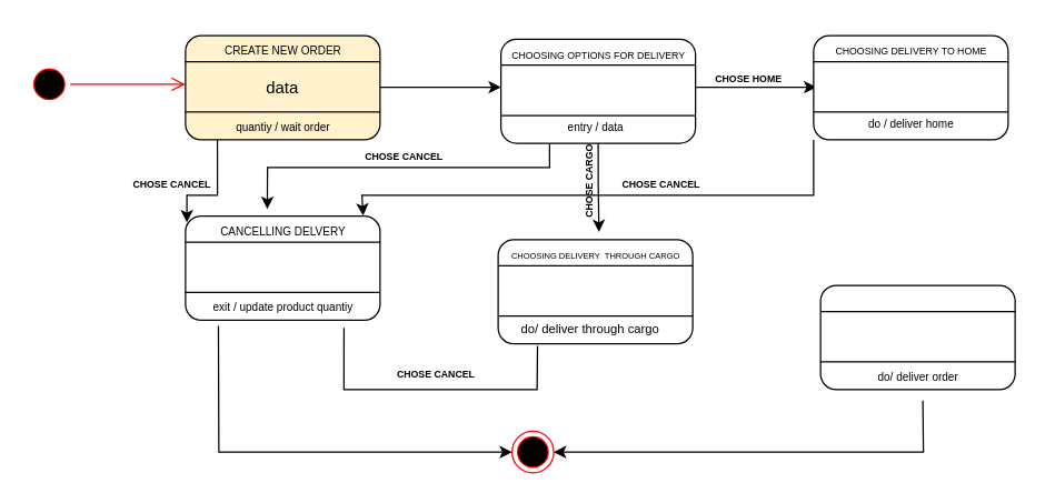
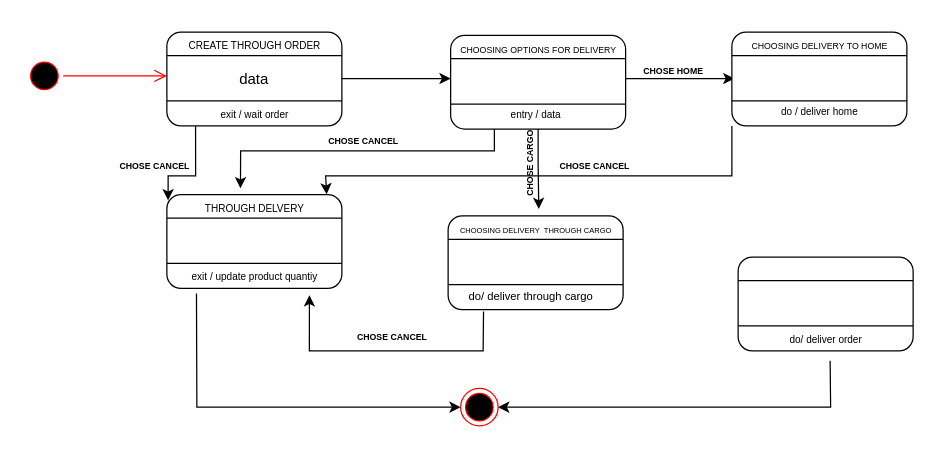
  <mxCell id="0" />
  <mxCell id="1" parent="0" />
  <mxCell id="2" value="" style="ellipse;html=1;shape=endState;fillColor=#000000;strokeColor=#ff0000;" vertex="1" parent="1"><mxGeometry x="368" y="310" width="30" height="30" as="geometry" /></mxCell>
  <mxCell id="3" value="" style="ellipse;html=1;shape=startState;fillColor=#000000;strokeColor=#ff0000;" vertex="1" parent="1"><mxGeometry x="20" y="45" width="30" height="30" as="geometry" /></mxCell>
  <mxCell id="4" value="" style="edgeStyle=orthogonalEdgeStyle;html=1;verticalAlign=bottom;endArrow=open;endSize=8;strokeColor=#ff0000;rounded=0;" edge="1" source="3" parent="1"><mxGeometry relative="1" as="geometry"><mxPoint x="133" y="60" as="targetPoint" /><Array as="points"><mxPoint x="80" y="60" /><mxPoint x="80" y="60" /></Array></mxGeometry></mxCell>
- <mxCell id="5" value="data" style="rounded=1;whiteSpace=wrap;html=1;fillColor=#fff2cc;" vertex="1" parent="1"><mxGeometry x="133" y="25" width="140" height="75" as="geometry" /></mxCell>
+ <mxCell id="5" value="data" style="rounded=1;whiteSpace=wrap;html=1;" vertex="1" parent="1"><mxGeometry x="133" y="25" width="140" height="75" as="geometry" /></mxCell>
  <mxCell id="6" value="" style="endArrow=none;html=1;rounded=0;exitX=0;exitY=0.25;exitDx=0;exitDy=0;entryX=1;entryY=0.25;entryDx=0;entryDy=0;" edge="1" parent="1" source="5" target="5"><mxGeometry width="50" height="50" relative="1" as="geometry"><mxPoint x="193" y="67" as="sourcePoint" /><mxPoint x="243" y="17" as="targetPoint" /></mxGeometry></mxCell>
  <mxCell id="7" value="" style="endArrow=none;html=1;rounded=0;exitX=0;exitY=0.25;exitDx=0;exitDy=0;entryX=1;entryY=0.25;entryDx=0;entryDy=0;" edge="1" parent="1"><mxGeometry width="50" height="50" relative="1" as="geometry"><mxPoint x="133" y="80" as="sourcePoint" /><mxPoint x="273" y="80" as="targetPoint" /></mxGeometry></mxCell>
- <mxCell id="8" value="&lt;font style=&quot;font-size: 8px;&quot;&gt;CREATE NEW ORDER&lt;/font&gt;" style="text;html=1;align=center;verticalAlign=middle;resizable=0;points=[];autosize=1;strokeColor=none;fillColor=none;" vertex="1" parent="1"><mxGeometry x="148" y="20" width="110" height="30" as="geometry" /></mxCell>
- <mxCell id="9" value="&lt;font style=&quot;font-size: 8px;&quot;&gt;quantiy / wait order&lt;/font&gt;" style="text;html=1;align=center;verticalAlign=middle;resizable=0;points=[];autosize=1;strokeColor=none;fillColor=none;" vertex="1" parent="1"><mxGeometry x="163" y="75" width="80" height="30" as="geometry" /></mxCell>
+ <mxCell id="8" value="&lt;font style=&quot;font-size: 8px;&quot;&gt;CREATE THROUGH ORDER&lt;/font&gt;" style="text;html=1;align=center;verticalAlign=middle;resizable=0;points=[];autosize=1;strokeColor=none;fillColor=none;" vertex="1" parent="1"><mxGeometry x="148" y="20" width="110" height="30" as="geometry" /></mxCell>
+ <mxCell id="9" value="&lt;font style=&quot;font-size: 8px;&quot;&gt;exit / wait order&lt;/font&gt;" style="text;html=1;align=center;verticalAlign=middle;resizable=0;points=[];autosize=1;strokeColor=none;fillColor=none;" vertex="1" parent="1"><mxGeometry x="163" y="75" width="80" height="30" as="geometry" /></mxCell>
  <mxCell id="10" value="" style="endArrow=classic;html=1;rounded=0;fontSize=8;" edge="1" parent="1"><mxGeometry width="50" height="50" relative="1" as="geometry"><mxPoint x="273" y="62.16" as="sourcePoint" /><mxPoint x="360" y="62.16" as="targetPoint" /></mxGeometry></mxCell>
  <mxCell id="11" value="" style="rounded=1;whiteSpace=wrap;html=1;" vertex="1" parent="1"><mxGeometry x="360" y="27.5" width="140" height="75" as="geometry" /></mxCell>
  <mxCell id="12" value="" style="endArrow=none;html=1;rounded=0;exitX=0;exitY=0.25;exitDx=0;exitDy=0;entryX=1;entryY=0.25;entryDx=0;entryDy=0;" edge="1" parent="1" source="11" target="11"><mxGeometry width="50" height="50" relative="1" as="geometry"><mxPoint x="420" y="69.5" as="sourcePoint" /><mxPoint x="470" y="19.5" as="targetPoint" /></mxGeometry></mxCell>
  <mxCell id="13" value="" style="endArrow=none;html=1;rounded=0;exitX=0;exitY=0.25;exitDx=0;exitDy=0;entryX=1;entryY=0.25;entryDx=0;entryDy=0;" edge="1" parent="1"><mxGeometry width="50" height="50" relative="1" as="geometry"><mxPoint x="360" y="82.5" as="sourcePoint" /><mxPoint x="500" y="82.5" as="targetPoint" /></mxGeometry></mxCell>
  <mxCell id="14" value="&lt;font style=&quot;font-size: 7px;&quot;&gt;CHOOSING OPTIONS FOR DELIVERY&lt;/font&gt;" style="text;html=1;align=center;verticalAlign=middle;resizable=0;points=[];autosize=1;strokeColor=none;fillColor=none;" vertex="1" parent="1"><mxGeometry x="355" y="22.5" width="150" height="30" as="geometry" /></mxCell>
  <mxCell id="15" value="" style="endArrow=classic;html=1;rounded=0;fontSize=8;" edge="1" parent="1"><mxGeometry width="50" height="50" relative="1" as="geometry"><mxPoint x="500" y="62.16" as="sourcePoint" /><mxPoint x="587" y="62.16" as="targetPoint" /></mxGeometry></mxCell>
  <mxCell id="16" value="" style="rounded=1;whiteSpace=wrap;html=1;" vertex="1" parent="1"><mxGeometry x="585" y="25" width="140" height="75" as="geometry" /></mxCell>
  <mxCell id="17" value="" style="endArrow=none;html=1;rounded=0;exitX=0;exitY=0.25;exitDx=0;exitDy=0;entryX=1;entryY=0.25;entryDx=0;entryDy=0;" edge="1" parent="1" source="16" target="16"><mxGeometry width="50" height="50" relative="1" as="geometry"><mxPoint x="645" y="67" as="sourcePoint" /><mxPoint x="695" y="17" as="targetPoint" /></mxGeometry></mxCell>
  <mxCell id="18" value="" style="endArrow=none;html=1;rounded=0;exitX=0;exitY=0.25;exitDx=0;exitDy=0;entryX=1;entryY=0.25;entryDx=0;entryDy=0;" edge="1" parent="1"><mxGeometry width="50" height="50" relative="1" as="geometry"><mxPoint x="585" y="80" as="sourcePoint" /><mxPoint x="725" y="80" as="targetPoint" /></mxGeometry></mxCell>
  <mxCell id="19" value="&lt;span style=&quot;font-size: 7px;&quot;&gt;CHOOSING DELIVERY TO HOME&lt;/span&gt;" style="text;html=1;align=center;verticalAlign=middle;resizable=0;points=[];autosize=1;strokeColor=none;fillColor=none;" vertex="1" parent="1"><mxGeometry x="590" y="20" width="130" height="30" as="geometry" /></mxCell>
  <mxCell id="20" value="&lt;span style=&quot;font-size: 8px;&quot;&gt;do / deliver home&lt;/span&gt;" style="text;html=1;align=center;verticalAlign=middle;resizable=0;points=[];autosize=1;strokeColor=none;fillColor=none;" vertex="1" parent="1"><mxGeometry x="615" y="72.5" width="80" height="30" as="geometry" /></mxCell>
  <mxCell id="21" value="&lt;b&gt;CHOSE HOME&lt;/b&gt;" style="text;html=1;align=center;verticalAlign=middle;resizable=0;points=[];autosize=1;strokeColor=none;fillColor=none;fontSize=7;" vertex="1" parent="1"><mxGeometry x="503" y="47" width="70" height="20" as="geometry" /></mxCell>
  <mxCell id="22" value="" style="rounded=1;whiteSpace=wrap;html=1;" vertex="1" parent="1"><mxGeometry x="133" y="155" width="140" height="75" as="geometry" /></mxCell>
  <mxCell id="23" value="" style="endArrow=none;html=1;rounded=0;exitX=0;exitY=0.25;exitDx=0;exitDy=0;entryX=1;entryY=0.25;entryDx=0;entryDy=0;" edge="1" parent="1" source="22" target="22"><mxGeometry width="50" height="50" relative="1" as="geometry"><mxPoint x="193" y="197" as="sourcePoint" /><mxPoint x="243" y="147" as="targetPoint" /></mxGeometry></mxCell>
  <mxCell id="24" value="" style="endArrow=none;html=1;rounded=0;exitX=0;exitY=0.25;exitDx=0;exitDy=0;entryX=1;entryY=0.25;entryDx=0;entryDy=0;" edge="1" parent="1"><mxGeometry width="50" height="50" relative="1" as="geometry"><mxPoint x="133" y="210" as="sourcePoint" /><mxPoint x="273" y="210" as="targetPoint" /></mxGeometry></mxCell>
- <mxCell id="25" value="&lt;font style=&quot;font-size: 8px;&quot;&gt;CANCELLING DELVERY&lt;/font&gt;" style="text;html=1;align=center;verticalAlign=middle;resizable=0;points=[];autosize=1;strokeColor=none;fillColor=none;" vertex="1" parent="1"><mxGeometry x="148" y="150" width="110" height="30" as="geometry" /></mxCell>
+ <mxCell id="25" value="&lt;font style=&quot;font-size: 8px;&quot;&gt;THROUGH DELVERY&lt;/font&gt;" style="text;html=1;align=center;verticalAlign=middle;resizable=0;points=[];autosize=1;strokeColor=none;fillColor=none;" vertex="1" parent="1"><mxGeometry x="148" y="150" width="110" height="30" as="geometry" /></mxCell>
  <mxCell id="26" value="&lt;font style=&quot;font-size: 8px;&quot;&gt;exit / update product quantiy&lt;/font&gt;" style="text;html=1;align=center;verticalAlign=middle;resizable=0;points=[];autosize=1;strokeColor=none;fillColor=none;" vertex="1" parent="1"><mxGeometry x="143" y="205" width="120" height="30" as="geometry" /></mxCell>
  <mxCell id="27" value="" style="endArrow=classic;html=1;rounded=0;fontSize=7;exitX=0.164;exitY=1.004;exitDx=0;exitDy=0;exitPerimeter=0;entryX=0.007;entryY=0.061;entryDx=0;entryDy=0;entryPerimeter=0;" edge="1" parent="1" source="5" target="22"><mxGeometry width="50" height="50" relative="1" as="geometry"><mxPoint x="350" y="190" as="sourcePoint" /><mxPoint x="400" y="140" as="targetPoint" /><Array as="points"><mxPoint x="156" y="140" /><mxPoint x="134" y="140" /></Array></mxGeometry></mxCell>
  <mxCell id="28" value="" style="endArrow=classic;html=1;rounded=0;fontSize=7;exitX=0.25;exitY=1;exitDx=0;exitDy=0;entryX=0.399;entryY=-0.002;entryDx=0;entryDy=0;entryPerimeter=0;" edge="1" parent="1" source="11" target="25"><mxGeometry width="50" height="50" relative="1" as="geometry"><mxPoint x="165.96" y="110.3" as="sourcePoint" /><mxPoint x="143.98" y="169.575" as="targetPoint" /><Array as="points"><mxPoint x="395" y="120" /><mxPoint x="192" y="120" /></Array></mxGeometry></mxCell>
  <mxCell id="29" value="&lt;b&gt;CHOSE CANCEL&lt;/b&gt;" style="text;html=1;align=center;verticalAlign=middle;resizable=0;points=[];autosize=1;strokeColor=none;fillColor=none;fontSize=7;" vertex="1" parent="1"><mxGeometry x="250" y="102.5" width="80" height="20" as="geometry" /></mxCell>
  <mxCell id="30" value="&lt;b&gt;CHOSE CANCEL&lt;/b&gt;" style="text;html=1;align=center;verticalAlign=middle;resizable=0;points=[];autosize=1;strokeColor=none;fillColor=none;fontSize=7;" vertex="1" parent="1"><mxGeometry x="83" y="122.5" width="80" height="20" as="geometry" /></mxCell>
  <mxCell id="31" value="" style="endArrow=classic;html=1;rounded=0;fontSize=7;exitX=0;exitY=1;exitDx=0;exitDy=0;entryX=0.913;entryY=-0.003;entryDx=0;entryDy=0;entryPerimeter=0;" edge="1" parent="1" source="16" target="22"><mxGeometry width="50" height="50" relative="1" as="geometry"><mxPoint x="615" y="102.5" as="sourcePoint" /><mxPoint x="410" y="190" as="targetPoint" /><Array as="points"><mxPoint x="585" y="140" /><mxPoint x="260" y="140" /></Array></mxGeometry></mxCell>
  <mxCell id="32" value="&lt;b&gt;CHOSE CANCEL&lt;/b&gt;" style="text;html=1;align=center;verticalAlign=middle;resizable=0;points=[];autosize=1;strokeColor=none;fillColor=none;fontSize=7;" vertex="1" parent="1"><mxGeometry x="435" y="122.5" width="80" height="20" as="geometry" /></mxCell>
  <mxCell id="33" value="" style="rounded=1;whiteSpace=wrap;html=1;" vertex="1" parent="1"><mxGeometry x="358" y="172" width="140" height="75" as="geometry" /></mxCell>
  <mxCell id="34" value="" style="endArrow=none;html=1;rounded=0;exitX=0;exitY=0.25;exitDx=0;exitDy=0;entryX=1;entryY=0.25;entryDx=0;entryDy=0;" edge="1" parent="1" source="33" target="33"><mxGeometry width="50" height="50" relative="1" as="geometry"><mxPoint x="418" y="214" as="sourcePoint" /><mxPoint x="468" y="164" as="targetPoint" /></mxGeometry></mxCell>
  <mxCell id="35" value="" style="endArrow=none;html=1;rounded=0;exitX=0;exitY=0.25;exitDx=0;exitDy=0;entryX=1;entryY=0.25;entryDx=0;entryDy=0;" edge="1" parent="1"><mxGeometry width="50" height="50" relative="1" as="geometry"><mxPoint x="358" y="227" as="sourcePoint" /><mxPoint x="498" y="227" as="targetPoint" /></mxGeometry></mxCell>
  <mxCell id="36" value="&lt;font style=&quot;font-size: 6px;&quot;&gt;CHOOSING DELIVERY&amp;nbsp; THROUGH CARGO&lt;/font&gt;" style="text;html=1;align=center;verticalAlign=middle;resizable=0;points=[];autosize=1;strokeColor=none;fillColor=none;" vertex="1" parent="1"><mxGeometry x="358" y="167" width="140" height="30" as="geometry" /></mxCell>
  <mxCell id="37" value="" style="endArrow=classic;html=1;rounded=0;fontSize=7;exitX=0.5;exitY=1;exitDx=0;exitDy=0;entryX=0.518;entryY=-0.017;entryDx=0;entryDy=0;entryPerimeter=0;" edge="1" parent="1" source="11" target="36"><mxGeometry width="50" height="50" relative="1" as="geometry"><mxPoint x="405" y="112.5" as="sourcePoint" /><mxPoint x="201.89" y="159.94" as="targetPoint" /><Array as="points"><mxPoint x="430" y="130" /></Array></mxGeometry></mxCell>
  <mxCell id="38" value="&lt;font style=&quot;font-size: 8px;&quot;&gt;entry / data&lt;/font&gt;" style="text;html=1;align=center;verticalAlign=middle;resizable=0;points=[];autosize=1;strokeColor=none;fillColor=none;" vertex="1" parent="1"><mxGeometry x="398" y="75" width="60" height="30" as="geometry" /></mxCell>
  <mxCell id="39" value="&lt;b&gt;CHOSE CARGO&lt;/b&gt;" style="text;html=1;align=center;verticalAlign=middle;resizable=0;points=[];autosize=1;strokeColor=none;fillColor=none;fontSize=7;rotation=-90;" vertex="1" parent="1"><mxGeometry x="384" y="120.5" width="80" height="20" as="geometry" /></mxCell>
  <mxCell id="40" value="&lt;font style=&quot;font-size: 9px;&quot;&gt;do/ deliver through cargo&lt;/font&gt;" style="text;html=1;align=center;verticalAlign=middle;resizable=0;points=[];autosize=1;strokeColor=none;fillColor=none;fontSize=6;" vertex="1" parent="1"><mxGeometry x="364" y="227" width="120" height="20" as="geometry" /></mxCell>
  <mxCell id="41" value="" style="endArrow=classic;html=1;rounded=0;fontSize=9;entryX=0;entryY=0.5;entryDx=0;entryDy=0;exitX=0.114;exitY=0.969;exitDx=0;exitDy=0;exitPerimeter=0;" edge="1" parent="1" source="26" target="2"><mxGeometry width="50" height="50" relative="1" as="geometry"><mxPoint x="170" y="285" as="sourcePoint" /><mxPoint x="220" y="235" as="targetPoint" /><Array as="points"><mxPoint x="157" y="325" /></Array></mxGeometry></mxCell>
  <mxCell id="42" value="" style="rounded=1;whiteSpace=wrap;html=1;" vertex="1" parent="1"><mxGeometry x="590" y="205" width="140" height="75" as="geometry" /></mxCell>
  <mxCell id="43" value="" style="endArrow=none;html=1;rounded=0;exitX=0;exitY=0.25;exitDx=0;exitDy=0;entryX=1;entryY=0.25;entryDx=0;entryDy=0;" edge="1" parent="1" source="42" target="42"><mxGeometry width="50" height="50" relative="1" as="geometry"><mxPoint x="650" y="247" as="sourcePoint" /><mxPoint x="700" y="197" as="targetPoint" /></mxGeometry></mxCell>
  <mxCell id="44" value="" style="endArrow=none;html=1;rounded=0;exitX=0;exitY=0.25;exitDx=0;exitDy=0;entryX=1;entryY=0.25;entryDx=0;entryDy=0;" edge="1" parent="1"><mxGeometry width="50" height="50" relative="1" as="geometry"><mxPoint x="590" y="260" as="sourcePoint" /><mxPoint x="730" y="260" as="targetPoint" /></mxGeometry></mxCell>
  <mxCell id="45" value="&lt;font style=&quot;font-size: 8px;&quot;&gt;do/ deliver order&lt;/font&gt;" style="text;html=1;align=center;verticalAlign=middle;resizable=0;points=[];autosize=1;strokeColor=none;fillColor=none;" vertex="1" parent="1"><mxGeometry x="620" y="255" width="80" height="30" as="geometry" /></mxCell>
  <mxCell id="46" value="" style="endArrow=classic;html=1;rounded=0;fontSize=9;entryX=1;entryY=0.5;entryDx=0;entryDy=0;exitX=0.545;exitY=1.095;exitDx=0;exitDy=0;exitPerimeter=0;" edge="1" parent="1" source="45" target="2"><mxGeometry width="50" height="50" relative="1" as="geometry"><mxPoint x="166.68" y="244.07" as="sourcePoint" /><mxPoint x="378" y="335" as="targetPoint" /><Array as="points"><mxPoint x="664" y="325" /></Array></mxGeometry></mxCell>
- <mxCell id="47" value="" style="endArrow=none;html=1;rounded=0;fontSize=9;entryX=0.867;entryY=1.015;entryDx=0;entryDy=0;entryPerimeter=0;exitX=0.186;exitY=1.078;exitDx=0;exitDy=0;exitPerimeter=0;" edge="1" parent="1" source="40" target="26"><mxGeometry width="50" height="50" relative="1" as="geometry"><mxPoint x="265" y="297" as="sourcePoint" /><mxPoint x="315" y="247" as="targetPoint" /><Array as="points"><mxPoint x="386" y="280" /><mxPoint x="247" y="280" /></Array></mxGeometry></mxCell>
+ <mxCell id="47" value="" style="endArrow=classic;html=1;rounded=0;fontSize=9;entryX=0.867;entryY=1.015;entryDx=0;entryDy=0;entryPerimeter=0;exitX=0.186;exitY=1.078;exitDx=0;exitDy=0;exitPerimeter=0;" edge="1" parent="1" source="40" target="26"><mxGeometry width="50" height="50" relative="1" as="geometry"><mxPoint x="265" y="297" as="sourcePoint" /><mxPoint x="315" y="247" as="targetPoint" /><Array as="points"><mxPoint x="386" y="280" /><mxPoint x="247" y="280" /></Array></mxGeometry></mxCell>
  <mxCell id="48" value="&lt;b&gt;CHOSE CANCEL&lt;/b&gt;" style="text;html=1;align=center;verticalAlign=middle;resizable=0;points=[];autosize=1;strokeColor=none;fillColor=none;fontSize=7;" vertex="1" parent="1"><mxGeometry x="273" y="260" width="80" height="20" as="geometry" /></mxCell>
